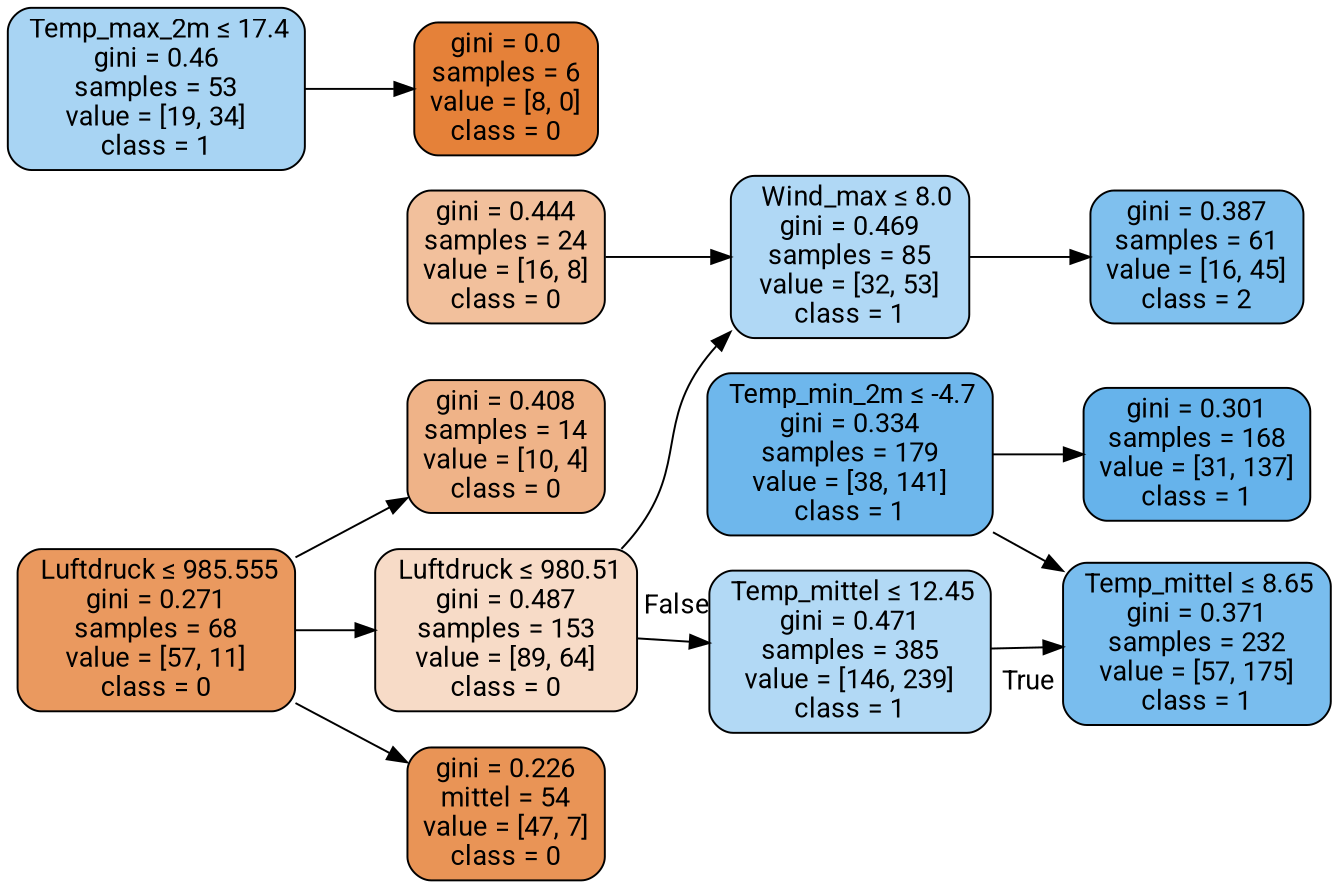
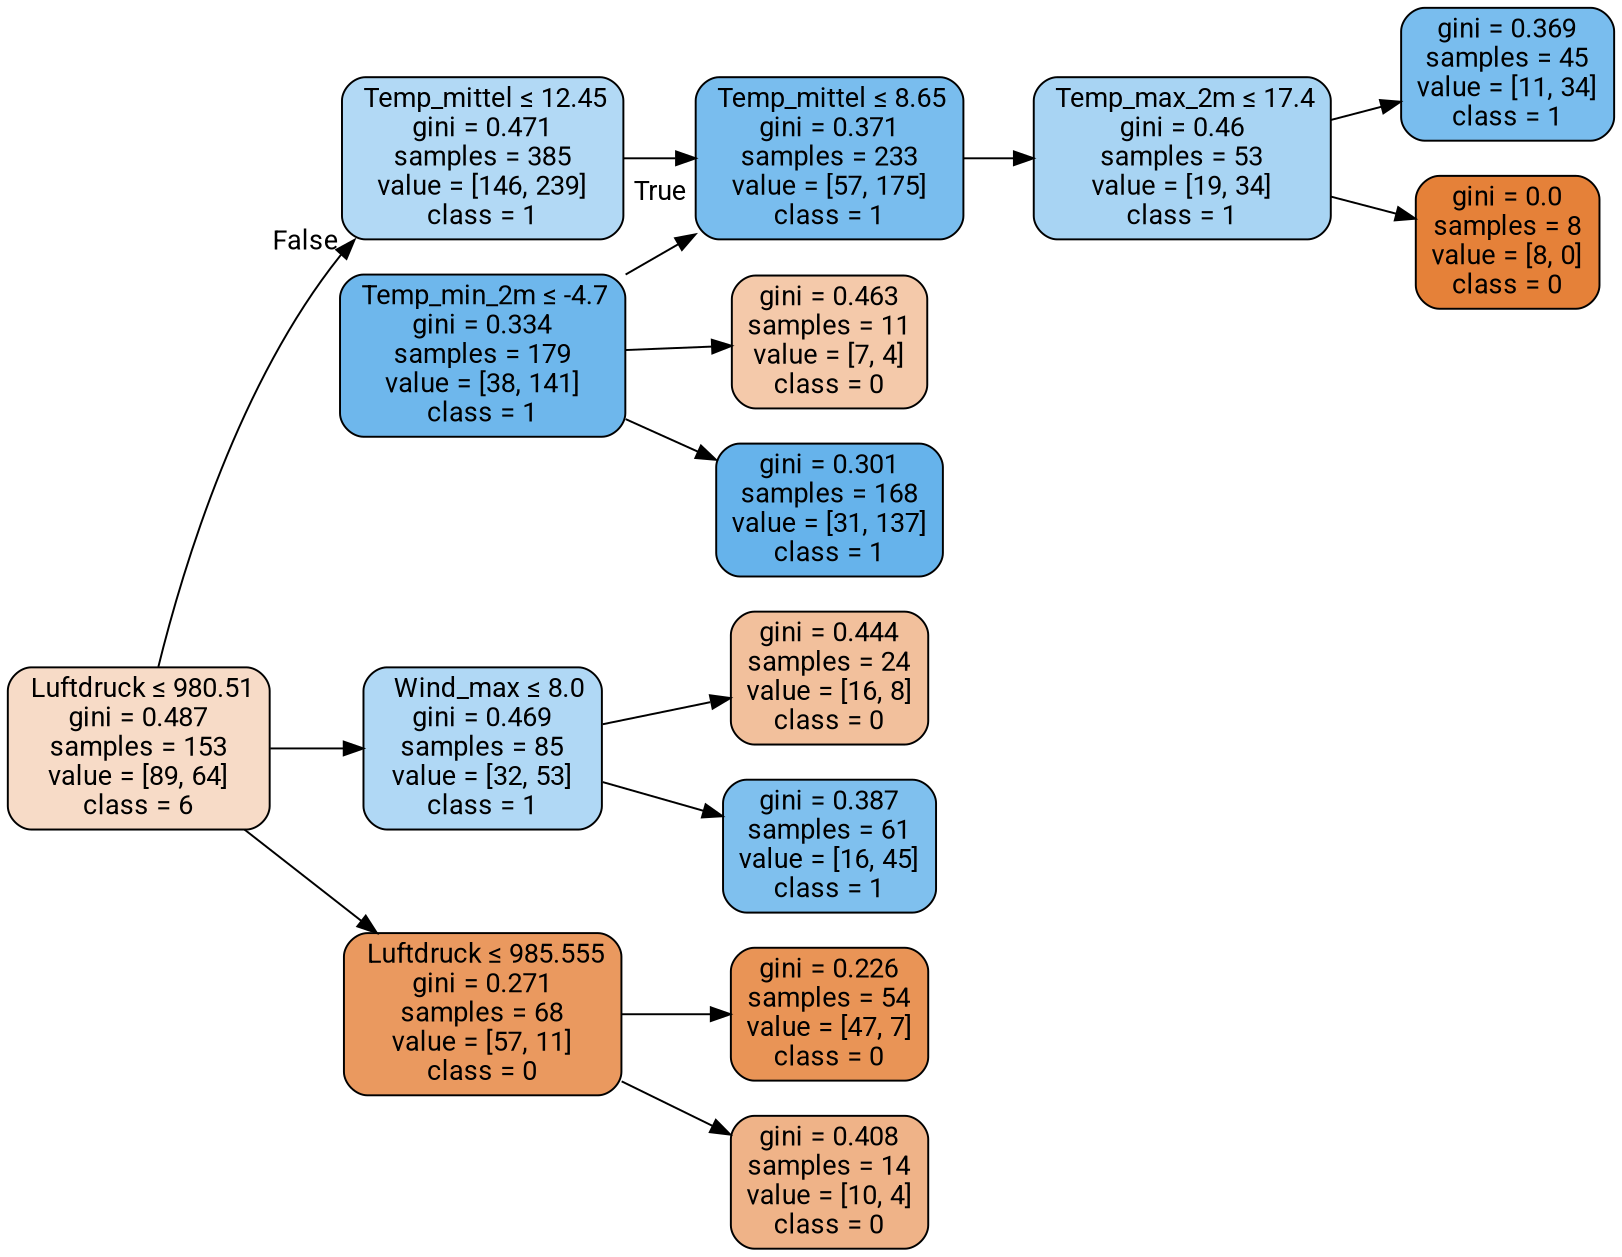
  digraph {
    fontname=Roboto
    rankdir=LR
    node [color=black fillcolor="#399de5ac" fontname=Roboto shape=box style="filled, rounded"]
    edge [fontname=Roboto]
    n1 [fillcolor="#399de563" label=< Temp_mittel &le; 12.45<br/>gini = 0.471<br/>samples = 385<br/>value = [146, 239]<br/>class = 1>]
-   n2 [label=< Temp_mittel &le; 8.65<br/>gini = 0.371<br/>samples = 232<br/>value = [57, 175]<br/>class = 1>]
+   n2 [label=< Temp_mittel &le; 8.65<br/>gini = 0.371<br/>samples = 233<br/>value = [57, 175]<br/>class = 1>]
    n3 [fillcolor="#399de570" label=< Temp_max_2m &le; 17.4<br/>gini = 0.46<br/>samples = 53<br/>value = [19, 34]<br/>class = 1>]
-   n4 [fillcolor="#e5813948" label=< Luftdruck &le; 980.51<br/>gini = 0.487<br/>samples = 153<br/>value = [89, 64]<br/>class = 0>]
+   n4 [fillcolor="#e5813948" label=< Luftdruck &le; 980.51<br/>gini = 0.487<br/>samples = 153<br/>value = [89, 64]<br/>class = 6>]
    n5 [fillcolor="#399de565" label=<  Wind_max &le; 8.0<br/>gini = 0.469<br/>samples = 85<br/>value = [32, 53]<br/>class = 1>]
    n6 [fillcolor="#e58139ce" label=< Luftdruck &le; 985.555<br/>gini = 0.271<br/>samples = 68<br/>value = [57, 11]<br/>class = 0>]
    n7 [fillcolor="#399de5ba" label=< Temp_min_2m &le; -4.7<br/>gini = 0.334<br/>samples = 179<br/>value = [38, 141]<br/>class = 1>]
+   n8 [fillcolor="#e581396d" label=<gini = 0.463<br/>samples = 11<br/>value = [7, 4]<br/>class = 0>]
    n9 [fillcolor="#399de5c5" label=<gini = 0.301<br/>samples = 168<br/>value = [31, 137]<br/>class = 1>]
-   n11 [fillcolor="#e58139ff" label=<gini = 0.0<br/>samples = 6<br/>value = [8, 0]<br/>class = 0>]
+   n10 [label=<gini = 0.369<br/>samples = 45<br/>value = [11, 34]<br/>class = 1>]
+   n11 [fillcolor="#e58139ff" label=<gini = 0.0<br/>samples = 8<br/>value = [8, 0]<br/>class = 0>]
    n12 [fillcolor="#e581397f" label=<gini = 0.444<br/>samples = 24<br/>value = [16, 8]<br/>class = 0>]
-   n13 [fillcolor="#399de5a4" label=<gini = 0.387<br/>samples = 61<br/>value = [16, 45]<br/>class = 2>]
-   n14 [fillcolor="#e58139d9" label=<gini = 0.226<br/>mittel = 54<br/>value = [47, 7]<br/>class = 0>]
+   n13 [fillcolor="#399de5a4" label=<gini = 0.387<br/>samples = 61<br/>value = [16, 45]<br/>class = 1>]
+   n14 [fillcolor="#e58139d9" label=<gini = 0.226<br/>samples = 54<br/>value = [47, 7]<br/>class = 0>]
    n15 [fillcolor="#e5813999" label=<gini = 0.408<br/>samples = 14<br/>value = [10, 4]<br/>class = 0>]
    n1 -> n2 [headlabel=True labelangle=45 labeldistance=2.5]
+   n2 -> n3
+   n3 -> n10
    n3 -> n11
    n4 -> n1 [headlabel=False labelangle=-45 labeldistance=2.5]
    n4 -> n5
-   n6 -> n4
-   n12 -> n5
+   n4 -> n6
+   n5 -> n12
    n5 -> n13
    n6 -> n14
    n6 -> n15
    n7 -> n2
+   n7 -> n8
    n7 -> n9
  }
